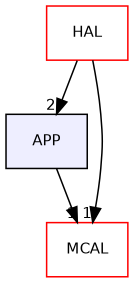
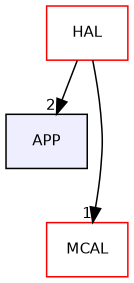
  digraph {
    compound=true
    node [fillcolor=white fontname=Helvetica fontsize=10 shape=box style=filled color=red]
    edge [headlabel=1 labeldistance=1.5 labelfontname=Helvetica labelfontsize=10]
    n1 [fillcolor="#eeeeff" label=APP pencolor=black color=""]
    n2 [label=MCAL]
    n3 [label=HAL]
-   n1 -> n2
    n3 -> n1 [headlabel=2]
    n3 -> n2
  }
